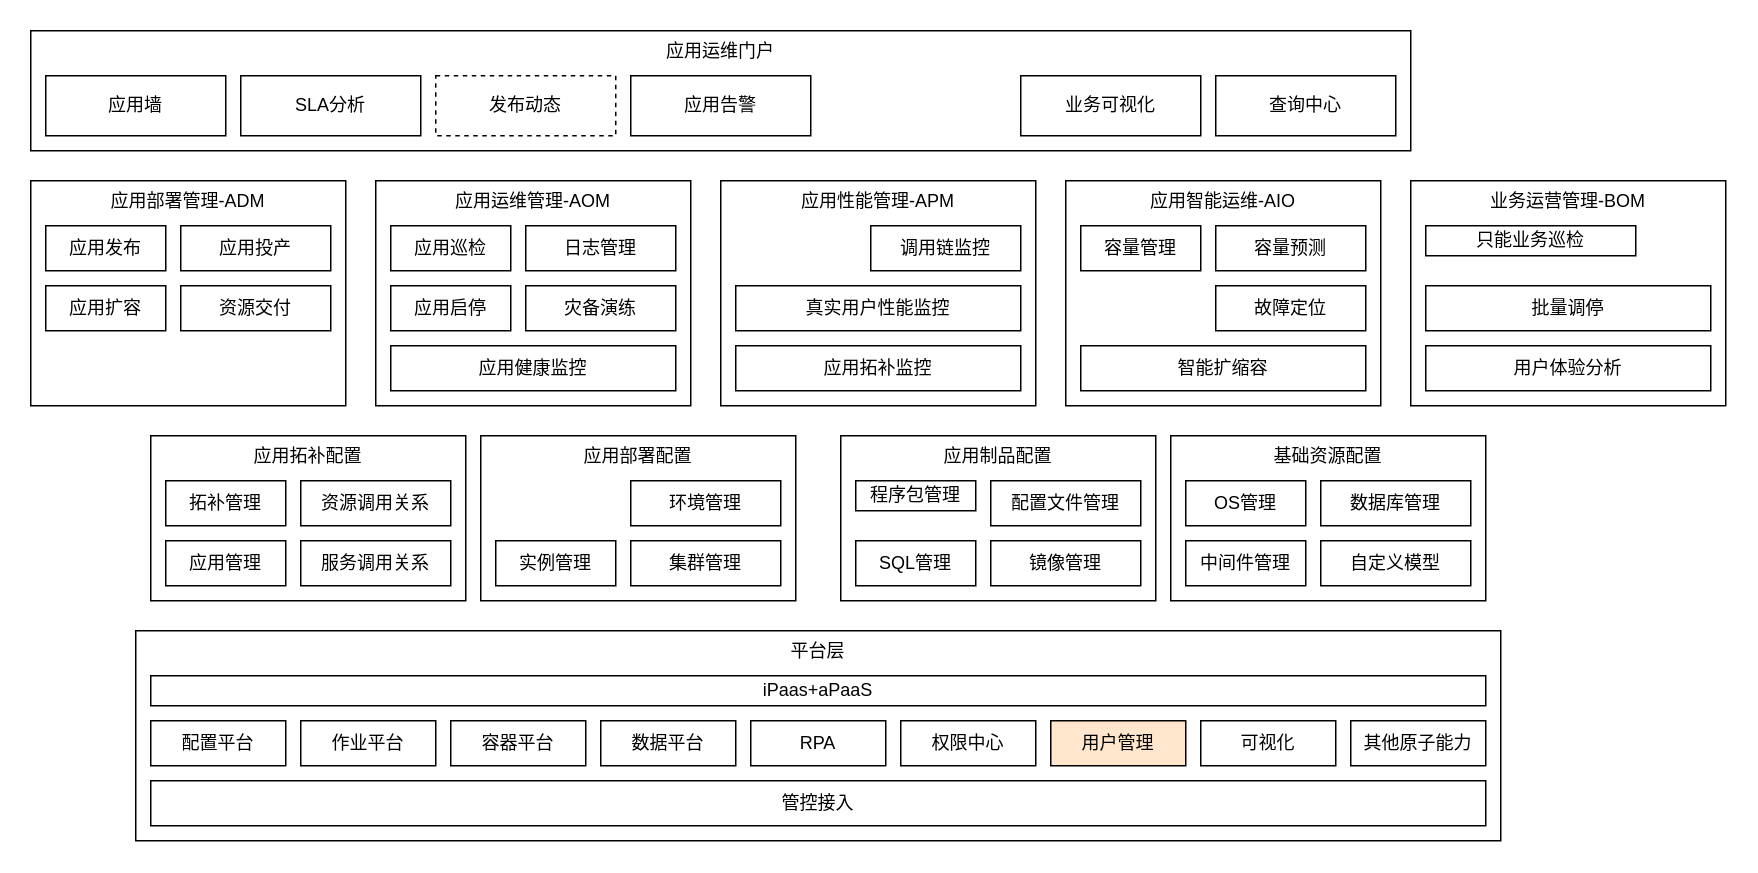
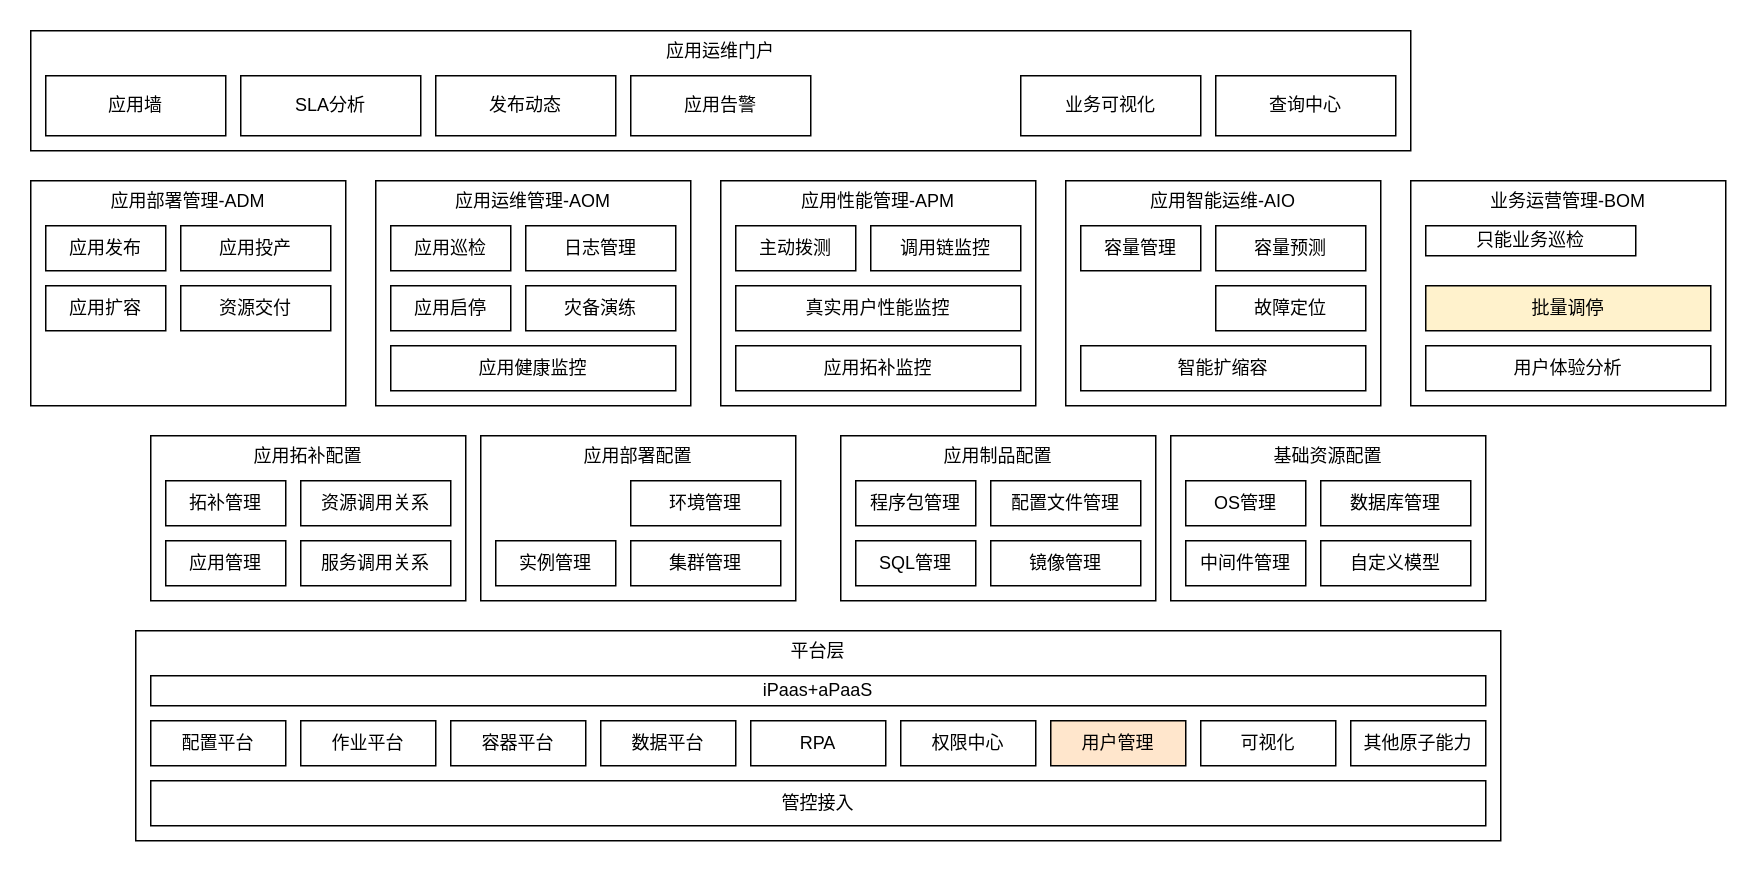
  <mxCell id="0" />
  <mxCell id="1" parent="0" />
  <mxCell id="2" value="平台层" style="rounded=0;whiteSpace=wrap;html=1;verticalAlign=top;" vertex="1" parent="1"><mxGeometry x="90" y="420" width="910" height="140" as="geometry" /></mxCell>
  <mxCell id="3" value="iPaas+aPaaS" style="rounded=0;whiteSpace=wrap;html=1;" vertex="1" parent="1"><mxGeometry x="100" y="450" width="890" height="20" as="geometry" /></mxCell>
  <mxCell id="4" value="配置平台" style="rounded=0;whiteSpace=wrap;html=1;" vertex="1" parent="1"><mxGeometry x="100" y="480" width="90" height="30" as="geometry" /></mxCell>
  <mxCell id="5" value="作业平台" style="rounded=0;whiteSpace=wrap;html=1;" vertex="1" parent="1"><mxGeometry x="200" y="480" width="90" height="30" as="geometry" /></mxCell>
  <mxCell id="6" value="容器平台" style="rounded=0;whiteSpace=wrap;html=1;" vertex="1" parent="1"><mxGeometry x="300" y="480" width="90" height="30" as="geometry" /></mxCell>
  <mxCell id="7" value="数据平台" style="rounded=0;whiteSpace=wrap;html=1;" vertex="1" parent="1"><mxGeometry x="400" y="480" width="90" height="30" as="geometry" /></mxCell>
  <mxCell id="8" value="RPA" style="rounded=0;whiteSpace=wrap;html=1;" vertex="1" parent="1"><mxGeometry x="500" y="480" width="90" height="30" as="geometry" /></mxCell>
  <mxCell id="9" value="权限中心" style="rounded=0;whiteSpace=wrap;html=1;" vertex="1" parent="1"><mxGeometry x="600" y="480" width="90" height="30" as="geometry" /></mxCell>
  <mxCell id="10" value="用户管理" style="rounded=0;whiteSpace=wrap;html=1;fillColor=#ffe6cc;" vertex="1" parent="1"><mxGeometry x="700" y="480" width="90" height="30" as="geometry" /></mxCell>
  <mxCell id="11" value="可视化" style="rounded=0;whiteSpace=wrap;html=1;" vertex="1" parent="1"><mxGeometry x="800" y="480" width="90" height="30" as="geometry" /></mxCell>
  <mxCell id="12" value="其他原子能力" style="rounded=0;whiteSpace=wrap;html=1;" vertex="1" parent="1"><mxGeometry x="900" y="480" width="90" height="30" as="geometry" /></mxCell>
  <mxCell id="13" value="管控接入" style="rounded=0;whiteSpace=wrap;html=1;" vertex="1" parent="1"><mxGeometry x="100" y="520" width="890" height="30" as="geometry" /></mxCell>
  <mxCell id="14" value="应用拓补配置" style="rounded=0;whiteSpace=wrap;html=1;verticalAlign=top;" vertex="1" parent="1"><mxGeometry x="100" y="290" width="210" height="110" as="geometry" /></mxCell>
  <mxCell id="15" value="拓补管理" style="rounded=0;whiteSpace=wrap;html=1;" vertex="1" parent="1"><mxGeometry x="110" y="320" width="80" height="30" as="geometry" /></mxCell>
  <mxCell id="16" value="资源调用关系" style="rounded=0;whiteSpace=wrap;html=1;" vertex="1" parent="1"><mxGeometry x="200" y="320" width="100" height="30" as="geometry" /></mxCell>
  <mxCell id="17" value="应用管理" style="rounded=0;whiteSpace=wrap;html=1;" vertex="1" parent="1"><mxGeometry x="110" y="360" width="80" height="30" as="geometry" /></mxCell>
  <mxCell id="18" value="服务调用关系" style="rounded=0;whiteSpace=wrap;html=1;" vertex="1" parent="1"><mxGeometry x="200" y="360" width="100" height="30" as="geometry" /></mxCell>
  <mxCell id="19" value="应用部署配置" style="rounded=0;whiteSpace=wrap;html=1;verticalAlign=top;" vertex="1" parent="1"><mxGeometry x="320" y="290" width="210" height="110" as="geometry" /></mxCell>
  <mxCell id="20" value="环境管理" style="rounded=0;whiteSpace=wrap;html=1;" vertex="1" parent="1"><mxGeometry x="420" y="320" width="100" height="30" as="geometry" /></mxCell>
  <mxCell id="21" value="实例管理" style="rounded=0;whiteSpace=wrap;html=1;" vertex="1" parent="1"><mxGeometry x="330" y="360" width="80" height="30" as="geometry" /></mxCell>
  <mxCell id="22" value="集群管理" style="rounded=0;whiteSpace=wrap;html=1;" vertex="1" parent="1"><mxGeometry x="420" y="360" width="100" height="30" as="geometry" /></mxCell>
  <mxCell id="23" value="应用制品配置" style="rounded=0;whiteSpace=wrap;html=1;verticalAlign=top;" vertex="1" parent="1"><mxGeometry x="560" y="290" width="210" height="110" as="geometry" /></mxCell>
- <mxCell id="24" value="程序包管理" style="rounded=0;whiteSpace=wrap;html=1;" vertex="1" parent="1"><mxGeometry x="570" y="320" width="80" height="20" as="geometry" /></mxCell>
+ <mxCell id="24" value="程序包管理" style="rounded=0;whiteSpace=wrap;html=1;" vertex="1" parent="1"><mxGeometry x="570" y="320" width="80" height="30" as="geometry" /></mxCell>
  <mxCell id="25" value="配置文件管理" style="rounded=0;whiteSpace=wrap;html=1;" vertex="1" parent="1"><mxGeometry x="660" y="320" width="100" height="30" as="geometry" /></mxCell>
  <mxCell id="26" value="SQL管理" style="rounded=0;whiteSpace=wrap;html=1;" vertex="1" parent="1"><mxGeometry x="570" y="360" width="80" height="30" as="geometry" /></mxCell>
  <mxCell id="27" value="镜像管理" style="rounded=0;whiteSpace=wrap;html=1;" vertex="1" parent="1"><mxGeometry x="660" y="360" width="100" height="30" as="geometry" /></mxCell>
  <mxCell id="28" value="基础资源配置" style="rounded=0;whiteSpace=wrap;html=1;verticalAlign=top;" vertex="1" parent="1"><mxGeometry x="780" y="290" width="210" height="110" as="geometry" /></mxCell>
  <mxCell id="29" value="OS管理" style="rounded=0;whiteSpace=wrap;html=1;" vertex="1" parent="1"><mxGeometry x="790" y="320" width="80" height="30" as="geometry" /></mxCell>
  <mxCell id="30" value="数据库管理" style="rounded=0;whiteSpace=wrap;html=1;" vertex="1" parent="1"><mxGeometry x="880" y="320" width="100" height="30" as="geometry" /></mxCell>
  <mxCell id="31" value="中间件管理" style="rounded=0;whiteSpace=wrap;html=1;" vertex="1" parent="1"><mxGeometry x="790" y="360" width="80" height="30" as="geometry" /></mxCell>
  <mxCell id="32" value="自定义模型" style="rounded=0;whiteSpace=wrap;html=1;" vertex="1" parent="1"><mxGeometry x="880" y="360" width="100" height="30" as="geometry" /></mxCell>
  <mxCell id="33" value="应用部署管理-ADM" style="rounded=0;whiteSpace=wrap;html=1;verticalAlign=top;" vertex="1" parent="1"><mxGeometry x="20" y="120" width="210" height="150" as="geometry" /></mxCell>
  <mxCell id="34" value="应用发布" style="rounded=0;whiteSpace=wrap;html=1;" vertex="1" parent="1"><mxGeometry x="30" y="150" width="80" height="30" as="geometry" /></mxCell>
  <mxCell id="35" value="应用投产" style="rounded=0;whiteSpace=wrap;html=1;" vertex="1" parent="1"><mxGeometry x="120" y="150" width="100" height="30" as="geometry" /></mxCell>
  <mxCell id="36" value="应用扩容" style="rounded=0;whiteSpace=wrap;html=1;" vertex="1" parent="1"><mxGeometry x="30" y="190" width="80" height="30" as="geometry" /></mxCell>
  <mxCell id="37" value="资源交付" style="rounded=0;whiteSpace=wrap;html=1;" vertex="1" parent="1"><mxGeometry x="120" y="190" width="100" height="30" as="geometry" /></mxCell>
  <mxCell id="38" value="应用运维管理-AOM" style="rounded=0;whiteSpace=wrap;html=1;verticalAlign=top;" vertex="1" parent="1"><mxGeometry x="250" y="120" width="210" height="150" as="geometry" /></mxCell>
  <mxCell id="39" value="应用巡检" style="rounded=0;whiteSpace=wrap;html=1;" vertex="1" parent="1"><mxGeometry x="260" y="150" width="80" height="30" as="geometry" /></mxCell>
  <mxCell id="40" value="日志管理" style="rounded=0;whiteSpace=wrap;html=1;" vertex="1" parent="1"><mxGeometry x="350" y="150" width="100" height="30" as="geometry" /></mxCell>
  <mxCell id="41" value="应用启停" style="rounded=0;whiteSpace=wrap;html=1;" vertex="1" parent="1"><mxGeometry x="260" y="190" width="80" height="30" as="geometry" /></mxCell>
  <mxCell id="42" value="灾备演练" style="rounded=0;whiteSpace=wrap;html=1;" vertex="1" parent="1"><mxGeometry x="350" y="190" width="100" height="30" as="geometry" /></mxCell>
  <mxCell id="43" value="应用健康监控" style="rounded=0;whiteSpace=wrap;html=1;" vertex="1" parent="1"><mxGeometry x="260" y="230" width="190" height="30" as="geometry" /></mxCell>
  <mxCell id="44" value="应用性能管理-APM" style="rounded=0;whiteSpace=wrap;html=1;verticalAlign=top;" vertex="1" parent="1"><mxGeometry x="480" y="120" width="210" height="150" as="geometry" /></mxCell>
+ <mxCell id="45" value="主动拨测" style="rounded=0;whiteSpace=wrap;html=1;" vertex="1" parent="1"><mxGeometry x="490" y="150" width="80" height="30" as="geometry" /></mxCell>
  <mxCell id="46" value="调用链监控" style="rounded=0;whiteSpace=wrap;html=1;" vertex="1" parent="1"><mxGeometry x="580" y="150" width="100" height="30" as="geometry" /></mxCell>
  <mxCell id="47" value="应用拓补监控" style="rounded=0;whiteSpace=wrap;html=1;" vertex="1" parent="1"><mxGeometry x="490" y="230" width="190" height="30" as="geometry" /></mxCell>
  <mxCell id="48" value="应用智能运维-AIO" style="rounded=0;whiteSpace=wrap;html=1;verticalAlign=top;" vertex="1" parent="1"><mxGeometry x="710" y="120" width="210" height="150" as="geometry" /></mxCell>
  <mxCell id="49" value="容量管理" style="rounded=0;whiteSpace=wrap;html=1;" vertex="1" parent="1"><mxGeometry x="720" y="150" width="80" height="30" as="geometry" /></mxCell>
  <mxCell id="50" value="容量预测" style="rounded=0;whiteSpace=wrap;html=1;" vertex="1" parent="1"><mxGeometry x="810" y="150" width="100" height="30" as="geometry" /></mxCell>
  <mxCell id="51" value="故障定位" style="rounded=0;whiteSpace=wrap;html=1;" vertex="1" parent="1"><mxGeometry x="810" y="190" width="100" height="30" as="geometry" /></mxCell>
  <mxCell id="52" value="智能扩缩容" style="rounded=0;whiteSpace=wrap;html=1;" vertex="1" parent="1"><mxGeometry x="720" y="230" width="190" height="30" as="geometry" /></mxCell>
  <mxCell id="53" value="业务运营管理-BOM" style="rounded=0;whiteSpace=wrap;html=1;verticalAlign=top;" vertex="1" parent="1"><mxGeometry x="940" y="120" width="210" height="150" as="geometry" /></mxCell>
  <mxCell id="54" value="用户体验分析" style="rounded=0;whiteSpace=wrap;html=1;" vertex="1" parent="1"><mxGeometry x="950" y="230" width="190" height="30" as="geometry" /></mxCell>
  <mxCell id="55" value="真实用户性能监控" style="rounded=0;whiteSpace=wrap;html=1;" vertex="1" parent="1"><mxGeometry x="490" y="190" width="190" height="30" as="geometry" /></mxCell>
- <mxCell id="56" value="批量调停" style="rounded=0;whiteSpace=wrap;html=1;" vertex="1" parent="1"><mxGeometry x="950" y="190" width="190" height="30" as="geometry" /></mxCell>
+ <mxCell id="56" value="批量调停" style="rounded=0;whiteSpace=wrap;html=1;fillColor=#fff2cc;" vertex="1" parent="1"><mxGeometry x="950" y="190" width="190" height="30" as="geometry" /></mxCell>
  <mxCell id="57" value="只能业务巡检" style="rounded=0;whiteSpace=wrap;html=1;" vertex="1" parent="1"><mxGeometry x="950" y="150" width="140" height="20" as="geometry" /></mxCell>
  <mxCell id="58" value="应用运维门户" style="rounded=0;whiteSpace=wrap;html=1;verticalAlign=top;" vertex="1" parent="1"><mxGeometry x="20" y="20" width="920" height="80" as="geometry" /></mxCell>
  <mxCell id="59" value="应用墙" style="rounded=0;whiteSpace=wrap;html=1;" vertex="1" parent="1"><mxGeometry x="30" y="50" width="120" height="40" as="geometry" /></mxCell>
  <mxCell id="60" value="SLA分析" style="rounded=0;whiteSpace=wrap;html=1;" vertex="1" parent="1"><mxGeometry x="160" y="50" width="120" height="40" as="geometry" /></mxCell>
- <mxCell id="61" value="发布动态" style="rounded=0;whiteSpace=wrap;html=1;dashed=1;" vertex="1" parent="1"><mxGeometry x="290" y="50" width="120" height="40" as="geometry" /></mxCell>
+ <mxCell id="61" value="发布动态" style="rounded=0;whiteSpace=wrap;html=1;" vertex="1" parent="1"><mxGeometry x="290" y="50" width="120" height="40" as="geometry" /></mxCell>
  <mxCell id="62" value="应用告警" style="rounded=0;whiteSpace=wrap;html=1;" vertex="1" parent="1"><mxGeometry x="420" y="50" width="120" height="40" as="geometry" /></mxCell>
  <mxCell id="63" value="业务可视化" style="rounded=0;whiteSpace=wrap;html=1;" vertex="1" parent="1"><mxGeometry x="680" y="50" width="120" height="40" as="geometry" /></mxCell>
  <mxCell id="64" value="查询中心" style="rounded=0;whiteSpace=wrap;html=1;" vertex="1" parent="1"><mxGeometry x="810" y="50" width="120" height="40" as="geometry" /></mxCell>
